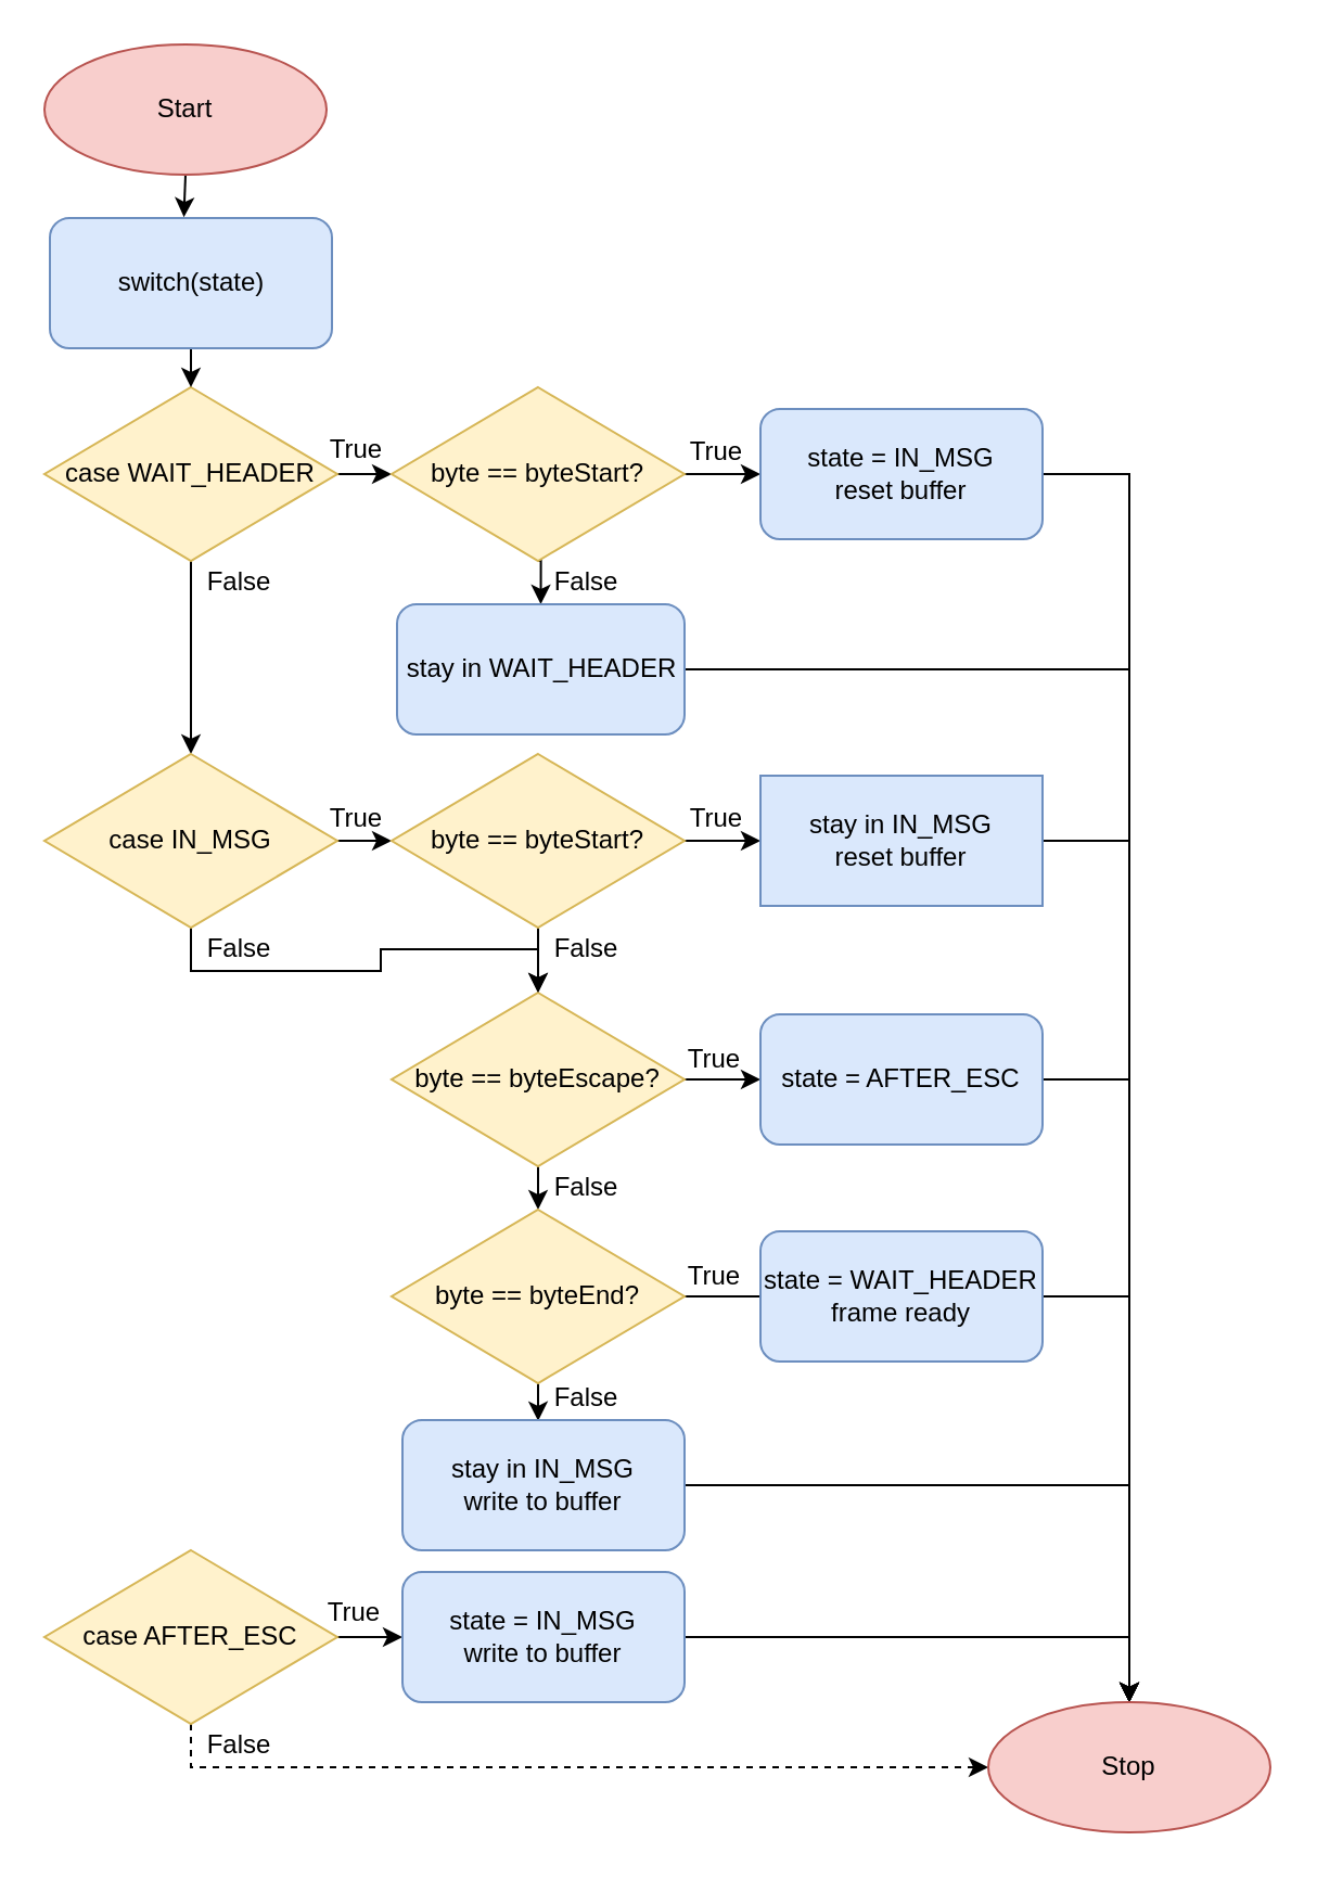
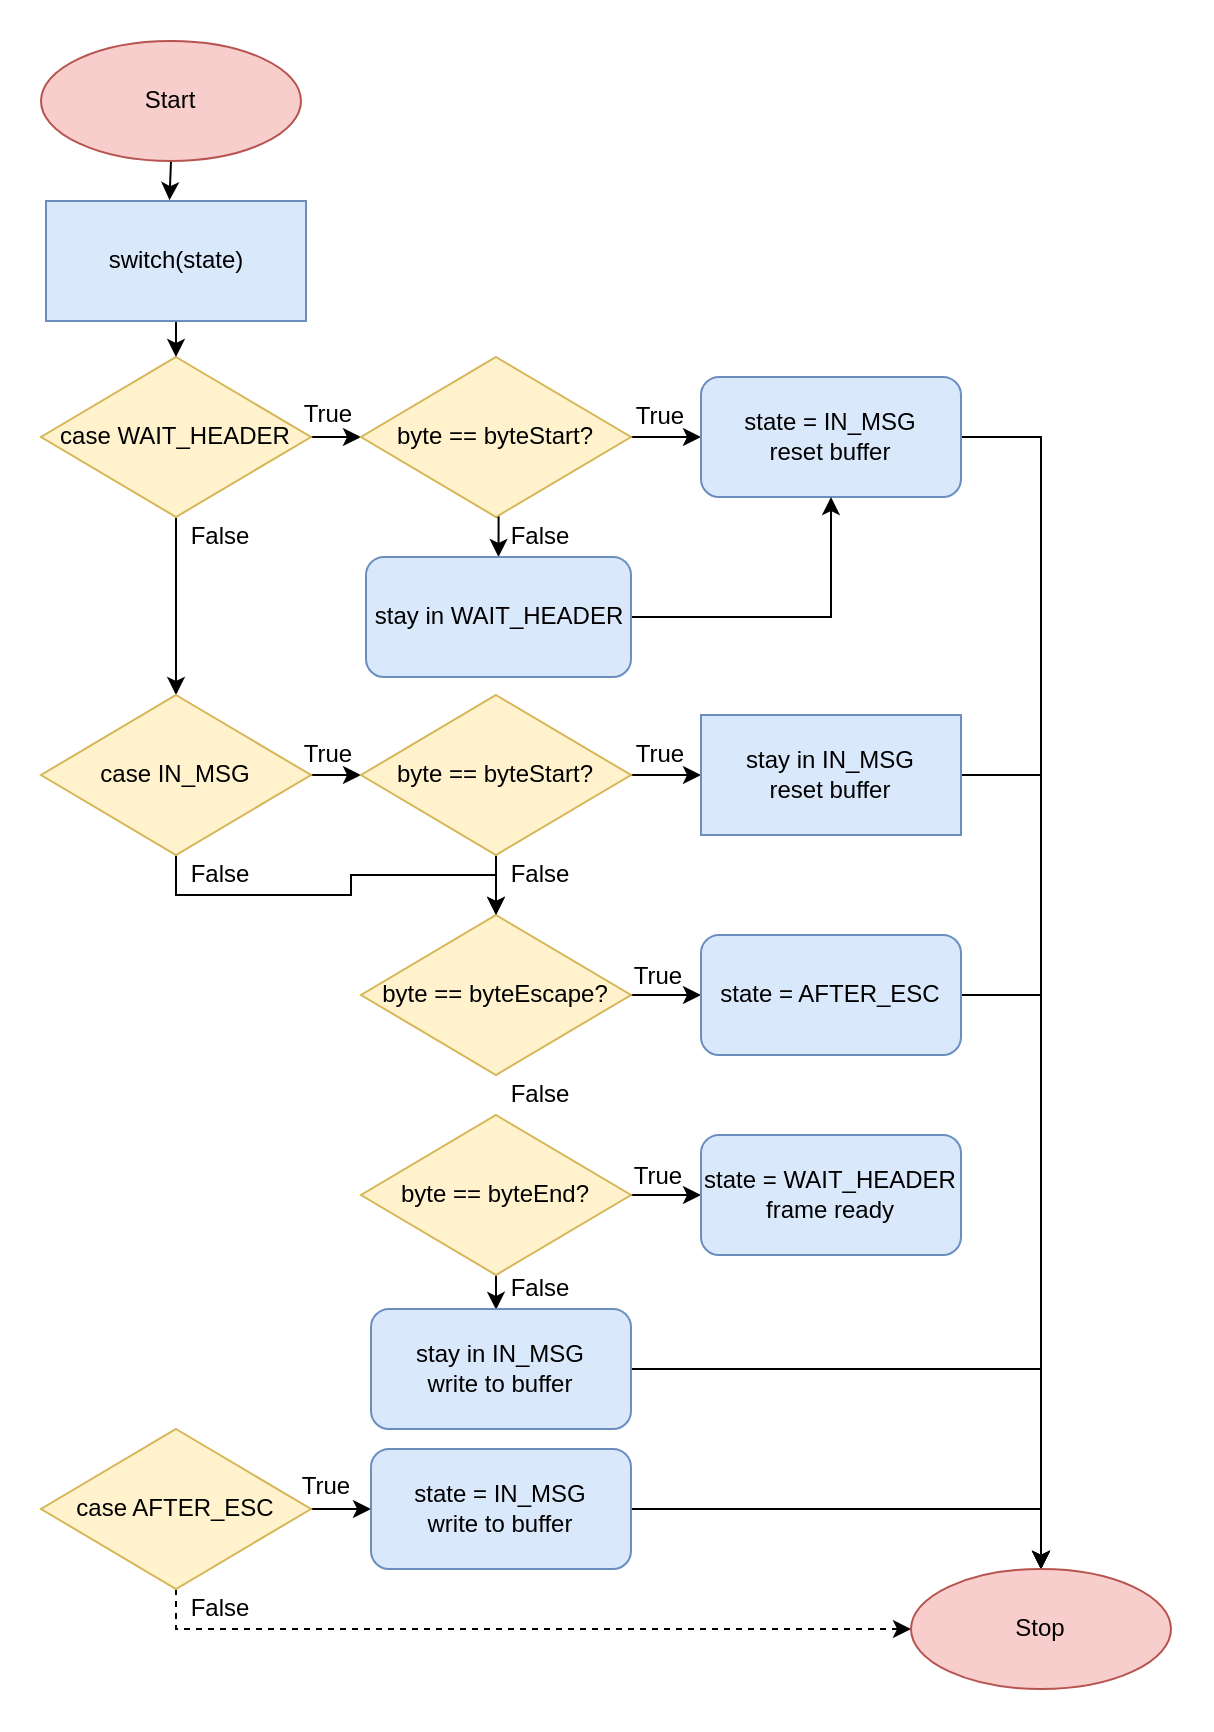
  <mxCell id="0" />
  <mxCell id="1" parent="0" />
  <mxCell id="2" style="edgeStyle=orthogonalEdgeStyle;rounded=0;orthogonalLoop=1;jettySize=auto;html=1;exitX=0.5;exitY=1;exitDx=0;exitDy=0;entryX=0.5;entryY=0;entryDx=0;entryDy=0;" edge="1" parent="1" source="4" target="7"><mxGeometry relative="1" as="geometry" /></mxCell>
  <mxCell id="3" style="edgeStyle=orthogonalEdgeStyle;rounded=0;orthogonalLoop=1;jettySize=auto;html=1;exitX=1;exitY=0.5;exitDx=0;exitDy=0;entryX=0;entryY=0.5;entryDx=0;entryDy=0;" edge="1" parent="1" source="4" target="13"><mxGeometry relative="1" as="geometry" /></mxCell>
  <mxCell id="4" value="&lt;div&gt;case WAIT_HEADER&lt;/div&gt;" style="rhombus;whiteSpace=wrap;html=1;fillColor=#fff2cc;strokeColor=#d6b656;" vertex="1" parent="1"><mxGeometry x="20" y="178" width="135" height="80" as="geometry" /></mxCell>
  <mxCell id="5" style="edgeStyle=orthogonalEdgeStyle;rounded=0;orthogonalLoop=1;jettySize=auto;html=1;exitX=0.5;exitY=1;exitDx=0;exitDy=0;" edge="1" parent="1" source="7" target="16"><mxGeometry relative="1" as="geometry" /></mxCell>
  <mxCell id="6" style="edgeStyle=orthogonalEdgeStyle;rounded=0;orthogonalLoop=1;jettySize=auto;html=1;exitX=1;exitY=0.5;exitDx=0;exitDy=0;entryX=0;entryY=0.5;entryDx=0;entryDy=0;" edge="1" parent="1" source="7" target="30"><mxGeometry relative="1" as="geometry" /></mxCell>
  <mxCell id="7" value="&lt;div&gt;case IN_MSG&lt;br&gt;&lt;/div&gt;" style="rhombus;whiteSpace=wrap;html=1;fillColor=#fff2cc;strokeColor=#d6b656;" vertex="1" parent="1"><mxGeometry x="20" y="347" width="135" height="80" as="geometry" /></mxCell>
  <mxCell id="8" style="edgeStyle=orthogonalEdgeStyle;rounded=0;orthogonalLoop=1;jettySize=auto;html=1;exitX=1;exitY=0.5;exitDx=0;exitDy=0;entryX=0;entryY=0.5;entryDx=0;entryDy=0;" edge="1" parent="1" source="10" target="40"><mxGeometry relative="1" as="geometry" /></mxCell>
  <mxCell id="9" style="edgeStyle=orthogonalEdgeStyle;rounded=0;orthogonalLoop=1;jettySize=auto;html=1;exitX=0.5;exitY=1;exitDx=0;exitDy=0;dashed=1;" edge="1" parent="1" source="10" target="41"><mxGeometry relative="1" as="geometry" /></mxCell>
  <mxCell id="10" value="&lt;div&gt;case AFTER_ESC&lt;br&gt;&lt;/div&gt;" style="rhombus;whiteSpace=wrap;html=1;fillColor=#fff2cc;strokeColor=#d6b656;" vertex="1" parent="1"><mxGeometry x="20" y="714" width="135" height="80" as="geometry" /></mxCell>
  <mxCell id="11" style="edgeStyle=orthogonalEdgeStyle;rounded=0;orthogonalLoop=1;jettySize=auto;html=1;exitX=1;exitY=0.5;exitDx=0;exitDy=0;entryX=0;entryY=0.5;entryDx=0;entryDy=0;" edge="1" parent="1" source="13" target="25"><mxGeometry relative="1" as="geometry" /></mxCell>
  <mxCell id="12" style="edgeStyle=orthogonalEdgeStyle;rounded=0;orthogonalLoop=1;jettySize=auto;html=1;exitX=0.5;exitY=1;exitDx=0;exitDy=0;entryX=0.5;entryY=0;entryDx=0;entryDy=0;" edge="1" parent="1" source="13" target="27"><mxGeometry relative="1" as="geometry" /></mxCell>
  <mxCell id="13" value="byte == byteStart?" style="rhombus;whiteSpace=wrap;html=1;fillColor=#fff2cc;strokeColor=#d6b656;" vertex="1" parent="1"><mxGeometry x="180" y="178" width="135" height="80" as="geometry" /></mxCell>
  <mxCell id="14" style="edgeStyle=orthogonalEdgeStyle;rounded=0;orthogonalLoop=1;jettySize=auto;html=1;exitX=1;exitY=0.5;exitDx=0;exitDy=0;entryX=0;entryY=0.5;entryDx=0;entryDy=0;" edge="1" parent="1" source="16" target="34"><mxGeometry relative="1" as="geometry" /></mxCell>
- <mxCell id="15" style="edgeStyle=orthogonalEdgeStyle;rounded=0;orthogonalLoop=1;jettySize=auto;html=1;exitX=0.5;exitY=1;exitDx=0;exitDy=0;entryX=0.5;entryY=0;entryDx=0;entryDy=0;" edge="1" parent="1" source="16" target="19"><mxGeometry relative="1" as="geometry" /></mxCell>
  <mxCell id="16" value="byte == byteEscape?" style="rhombus;whiteSpace=wrap;html=1;fillColor=#fff2cc;strokeColor=#d6b656;" vertex="1" parent="1"><mxGeometry x="180" y="457" width="135" height="80" as="geometry" /></mxCell>
  <mxCell id="17" style="edgeStyle=orthogonalEdgeStyle;rounded=0;orthogonalLoop=1;jettySize=auto;html=1;exitX=0.5;exitY=1;exitDx=0;exitDy=0;entryX=0.481;entryY=0.007;entryDx=0;entryDy=0;entryPerimeter=0;" edge="1" parent="1" source="19" target="38"><mxGeometry relative="1" as="geometry" /></mxCell>
- <mxCell id="18" style="edgeStyle=orthogonalEdgeStyle;rounded=0;orthogonalLoop=1;jettySize=auto;html=1;exitX=1;exitY=0.5;exitDx=0;exitDy=0;entryX=0;entryY=0.5;entryDx=0;entryDy=0;endArrow=none;" edge="1" parent="1" source="19" target="36"><mxGeometry relative="1" as="geometry" /></mxCell>
+ <mxCell id="18" style="edgeStyle=orthogonalEdgeStyle;rounded=0;orthogonalLoop=1;jettySize=auto;html=1;exitX=1;exitY=0.5;exitDx=0;exitDy=0;entryX=0;entryY=0.5;entryDx=0;entryDy=0;" edge="1" parent="1" source="19" target="36"><mxGeometry relative="1" as="geometry" /></mxCell>
  <mxCell id="19" value="byte == byteEnd?" style="rhombus;whiteSpace=wrap;html=1;fillColor=#fff2cc;strokeColor=#d6b656;" vertex="1" parent="1"><mxGeometry x="180" y="557" width="135" height="80" as="geometry" /></mxCell>
  <mxCell id="20" style="edgeStyle=orthogonalEdgeStyle;rounded=0;orthogonalLoop=1;jettySize=auto;html=1;exitX=0.5;exitY=1;exitDx=0;exitDy=0;entryX=0.5;entryY=0;entryDx=0;entryDy=0;" edge="1" parent="1" source="21" target="4"><mxGeometry relative="1" as="geometry" /></mxCell>
- <mxCell id="21" value="switch(state)" style="rounded=1;whiteSpace=wrap;html=1;fillColor=#dae8fc;strokeColor=#6c8ebf;" vertex="1" parent="1"><mxGeometry x="22.5" y="100" width="130" height="60" as="geometry" /></mxCell>
+ <mxCell id="21" value="switch(state)" style="whiteSpace=wrap;html=1;fillColor=#dae8fc;strokeColor=#6c8ebf;rounded=0;" vertex="1" parent="1"><mxGeometry x="22.5" y="100" width="130" height="60" as="geometry" /></mxCell>
  <mxCell id="22" style="edgeStyle=orthogonalEdgeStyle;rounded=0;orthogonalLoop=1;jettySize=auto;html=1;exitX=0.5;exitY=1;exitDx=0;exitDy=0;entryX=0.475;entryY=-0.007;entryDx=0;entryDy=0;entryPerimeter=0;" edge="1" parent="1" source="23" target="21"><mxGeometry relative="1" as="geometry" /></mxCell>
  <mxCell id="23" value="Start" style="ellipse;whiteSpace=wrap;html=1;fillColor=#f8cecc;strokeColor=#b85450;" vertex="1" parent="1"><mxGeometry x="20" y="20" width="130" height="60" as="geometry" /></mxCell>
  <mxCell id="24" style="edgeStyle=orthogonalEdgeStyle;rounded=0;orthogonalLoop=1;jettySize=auto;html=1;exitX=1;exitY=0.5;exitDx=0;exitDy=0;entryX=0.5;entryY=0;entryDx=0;entryDy=0;" edge="1" parent="1" source="25" target="41"><mxGeometry relative="1" as="geometry" /></mxCell>
  <mxCell id="25" value="state = IN_MSG&lt;br&gt;reset buffer" style="rounded=1;whiteSpace=wrap;html=1;fillColor=#dae8fc;strokeColor=#6c8ebf;" vertex="1" parent="1"><mxGeometry x="350" y="188" width="130" height="60" as="geometry" /></mxCell>
- <mxCell id="26" style="edgeStyle=orthogonalEdgeStyle;rounded=0;orthogonalLoop=1;jettySize=auto;html=1;exitX=1;exitY=0.5;exitDx=0;exitDy=0;entryX=0.5;entryY=0;entryDx=0;entryDy=0;" edge="1" parent="1" source="27" target="41"><mxGeometry relative="1" as="geometry" /></mxCell>
+ <mxCell id="26" style="edgeStyle=orthogonalEdgeStyle;rounded=0;orthogonalLoop=1;jettySize=auto;html=1;exitX=1;exitY=0.5;exitDx=0;exitDy=0;" edge="1" parent="1" source="27" target="25"><mxGeometry relative="1" as="geometry" /></mxCell>
  <mxCell id="27" value="stay in WAIT_HEADER" style="rounded=1;whiteSpace=wrap;html=1;fillColor=#dae8fc;strokeColor=#6c8ebf;" vertex="1" parent="1"><mxGeometry x="182.5" y="278" width="132.5" height="60" as="geometry" /></mxCell>
  <mxCell id="28" style="edgeStyle=orthogonalEdgeStyle;rounded=0;orthogonalLoop=1;jettySize=auto;html=1;exitX=1;exitY=0.5;exitDx=0;exitDy=0;entryX=0;entryY=0.5;entryDx=0;entryDy=0;" edge="1" parent="1" source="30" target="32"><mxGeometry relative="1" as="geometry" /></mxCell>
  <mxCell id="29" style="edgeStyle=orthogonalEdgeStyle;rounded=0;orthogonalLoop=1;jettySize=auto;html=1;exitX=0.5;exitY=1;exitDx=0;exitDy=0;entryX=0.5;entryY=0;entryDx=0;entryDy=0;" edge="1" parent="1" source="30" target="16"><mxGeometry relative="1" as="geometry" /></mxCell>
  <mxCell id="30" value="byte == byteStart?" style="rhombus;whiteSpace=wrap;html=1;fillColor=#fff2cc;strokeColor=#d6b656;" vertex="1" parent="1"><mxGeometry x="180" y="347" width="135" height="80" as="geometry" /></mxCell>
  <mxCell id="31" style="edgeStyle=orthogonalEdgeStyle;rounded=0;orthogonalLoop=1;jettySize=auto;html=1;exitX=1;exitY=0.5;exitDx=0;exitDy=0;entryX=0.5;entryY=0;entryDx=0;entryDy=0;" edge="1" parent="1" source="32" target="41"><mxGeometry relative="1" as="geometry" /></mxCell>
  <mxCell id="32" value="stay in IN_MSG&lt;br&gt;reset buffer" style="whiteSpace=wrap;html=1;fillColor=#dae8fc;strokeColor=#6c8ebf;rounded=0;" vertex="1" parent="1"><mxGeometry x="350" y="357" width="130" height="60" as="geometry" /></mxCell>
  <mxCell id="33" style="edgeStyle=orthogonalEdgeStyle;rounded=0;orthogonalLoop=1;jettySize=auto;html=1;exitX=1;exitY=0.5;exitDx=0;exitDy=0;entryX=0.5;entryY=0;entryDx=0;entryDy=0;" edge="1" parent="1" source="34" target="41"><mxGeometry relative="1" as="geometry" /></mxCell>
  <mxCell id="34" value="state = AFTER_ESC" style="rounded=1;whiteSpace=wrap;html=1;fillColor=#dae8fc;strokeColor=#6c8ebf;" vertex="1" parent="1"><mxGeometry x="350" y="467" width="130" height="60" as="geometry" /></mxCell>
- <mxCell id="35" style="edgeStyle=orthogonalEdgeStyle;rounded=0;orthogonalLoop=1;jettySize=auto;html=1;exitX=1;exitY=0.5;exitDx=0;exitDy=0;entryX=0.5;entryY=0;entryDx=0;entryDy=0;" edge="1" parent="1" source="36" target="41"><mxGeometry relative="1" as="geometry" /></mxCell>
  <mxCell id="36" value="&lt;div&gt;state = WAIT_HEADER&lt;/div&gt;&lt;div&gt;frame ready&lt;br&gt;&lt;/div&gt;" style="rounded=1;whiteSpace=wrap;html=1;fillColor=#dae8fc;strokeColor=#6c8ebf;" vertex="1" parent="1"><mxGeometry x="350" y="567" width="130" height="60" as="geometry" /></mxCell>
  <mxCell id="37" style="edgeStyle=orthogonalEdgeStyle;rounded=0;orthogonalLoop=1;jettySize=auto;html=1;exitX=1;exitY=0.5;exitDx=0;exitDy=0;entryX=0.5;entryY=0;entryDx=0;entryDy=0;" edge="1" parent="1" source="38" target="41"><mxGeometry relative="1" as="geometry" /></mxCell>
  <mxCell id="38" value="&lt;div&gt;stay in IN_MSG&lt;/div&gt;&lt;div&gt; write to buffer&lt;br&gt;&lt;/div&gt;" style="rounded=1;whiteSpace=wrap;html=1;fillColor=#dae8fc;strokeColor=#6c8ebf;" vertex="1" parent="1"><mxGeometry x="185" y="654" width="130" height="60" as="geometry" /></mxCell>
  <mxCell id="39" style="edgeStyle=orthogonalEdgeStyle;rounded=0;orthogonalLoop=1;jettySize=auto;html=1;exitX=1;exitY=0.5;exitDx=0;exitDy=0;entryX=0.5;entryY=0;entryDx=0;entryDy=0;" edge="1" parent="1" source="40" target="41"><mxGeometry relative="1" as="geometry" /></mxCell>
  <mxCell id="40" value="&lt;div&gt;state = IN_MSG&lt;/div&gt;&lt;div&gt;write to buffer&lt;br&gt;&lt;/div&gt;" style="rounded=1;whiteSpace=wrap;html=1;fillColor=#dae8fc;strokeColor=#6c8ebf;" vertex="1" parent="1"><mxGeometry x="185" y="724" width="130" height="60" as="geometry" /></mxCell>
  <mxCell id="41" value="Stop" style="ellipse;whiteSpace=wrap;html=1;fillColor=#f8cecc;strokeColor=#b85450;" vertex="1" parent="1"><mxGeometry x="455" y="784" width="130" height="60" as="geometry" /></mxCell>
  <mxCell id="42" value="True" style="text;html=1;strokeColor=none;fillColor=none;align=center;verticalAlign=middle;whiteSpace=wrap;rounded=0;" vertex="1" parent="1"><mxGeometry x="144" y="197" width="40" height="20" as="geometry" /></mxCell>
  <mxCell id="43" value="True" style="text;html=1;strokeColor=none;fillColor=none;align=center;verticalAlign=middle;whiteSpace=wrap;rounded=0;" vertex="1" parent="1"><mxGeometry x="310" y="198" width="40" height="20" as="geometry" /></mxCell>
  <mxCell id="44" value="True" style="text;html=1;strokeColor=none;fillColor=none;align=center;verticalAlign=middle;whiteSpace=wrap;rounded=0;" vertex="1" parent="1"><mxGeometry x="144" y="367" width="40" height="20" as="geometry" /></mxCell>
  <mxCell id="45" value="True" style="text;html=1;strokeColor=none;fillColor=none;align=center;verticalAlign=middle;whiteSpace=wrap;rounded=0;" vertex="1" parent="1"><mxGeometry x="310" y="367" width="40" height="20" as="geometry" /></mxCell>
  <mxCell id="46" value="True" style="text;html=1;strokeColor=none;fillColor=none;align=center;verticalAlign=middle;whiteSpace=wrap;rounded=0;" vertex="1" parent="1"><mxGeometry x="309" y="478" width="40" height="20" as="geometry" /></mxCell>
  <mxCell id="47" value="True" style="text;html=1;strokeColor=none;fillColor=none;align=center;verticalAlign=middle;whiteSpace=wrap;rounded=0;" vertex="1" parent="1"><mxGeometry x="309" y="578" width="40" height="20" as="geometry" /></mxCell>
  <mxCell id="48" value="True" style="text;html=1;strokeColor=none;fillColor=none;align=center;verticalAlign=middle;whiteSpace=wrap;rounded=0;" vertex="1" parent="1"><mxGeometry x="142.5" y="733" width="40" height="20" as="geometry" /></mxCell>
  <mxCell id="49" value="False" style="text;html=1;strokeColor=none;fillColor=none;align=center;verticalAlign=middle;whiteSpace=wrap;rounded=0;" vertex="1" parent="1"><mxGeometry x="90" y="258" width="40" height="20" as="geometry" /></mxCell>
  <mxCell id="50" value="False" style="text;html=1;strokeColor=none;fillColor=none;align=center;verticalAlign=middle;whiteSpace=wrap;rounded=0;" vertex="1" parent="1"><mxGeometry x="90" y="427" width="40" height="20" as="geometry" /></mxCell>
  <mxCell id="51" value="False" style="text;html=1;strokeColor=none;fillColor=none;align=center;verticalAlign=middle;whiteSpace=wrap;rounded=0;" vertex="1" parent="1"><mxGeometry x="90" y="794" width="40" height="20" as="geometry" /></mxCell>
  <mxCell id="52" value="False" style="text;html=1;strokeColor=none;fillColor=none;align=center;verticalAlign=middle;whiteSpace=wrap;rounded=0;" vertex="1" parent="1"><mxGeometry x="250" y="427" width="40" height="20" as="geometry" /></mxCell>
  <mxCell id="53" value="False" style="text;html=1;strokeColor=none;fillColor=none;align=center;verticalAlign=middle;whiteSpace=wrap;rounded=0;" vertex="1" parent="1"><mxGeometry x="250" y="537" width="40" height="20" as="geometry" /></mxCell>
  <mxCell id="54" value="False" style="text;html=1;strokeColor=none;fillColor=none;align=center;verticalAlign=middle;whiteSpace=wrap;rounded=0;" vertex="1" parent="1"><mxGeometry x="250" y="634" width="40" height="20" as="geometry" /></mxCell>
  <mxCell id="55" value="False" style="text;html=1;strokeColor=none;fillColor=none;align=center;verticalAlign=middle;whiteSpace=wrap;rounded=0;" vertex="1" parent="1"><mxGeometry x="250" y="258" width="40" height="20" as="geometry" /></mxCell>
